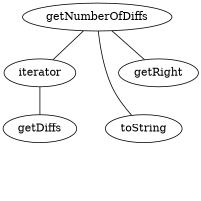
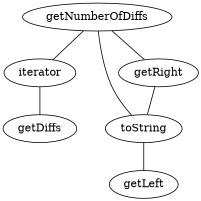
  strict graph {
    getNumberOfDiffs
    iterator
    toString
    getRight
    getDiffs
+   getLeft
    getNumberOfDiffs -- iterator
    getNumberOfDiffs -- toString
    getNumberOfDiffs -- getRight
    iterator -- getDiffs
+   toString -- getLeft
+   getRight -- toString
  }
